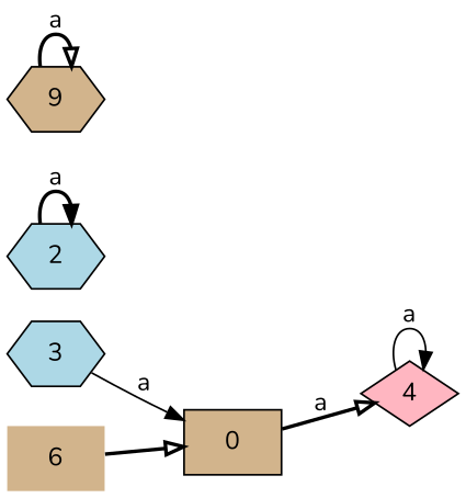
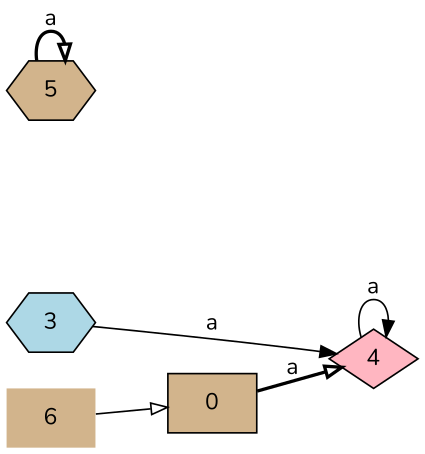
  digraph {
    fontname=Nunito
    rankdir=LR
    node [fillcolor=tan fontname=Nunito shape=hexagon style=filled]
    edge [arrowhead=onormal fontname=Nunito style=bold]
    n1 [label=0 shape=box]
    n2 [fillcolor=lightpink label=4 shape=diamond]
-   n3 [fillcolor=lightblue label=2]
    n4 [fillcolor=lightblue label=3]
-   n5 [label=9]
+   n5 [label=5]
    6 [shape=plaintext]
    n1 -> n2 [label=a]
    n2 -> n2 [arrowhead=normal label=a style=solid]
-   n3 -> n3 [arrowhead=normal label=a]
-   n4 -> n1 [arrowhead=normal label=a style=solid]
+   n4 -> n2 [arrowhead=normal label=a style=solid]
    n5 -> n5 [label=a]
-   6 -> n1
+   6 -> n1 [style=solid]
  }
